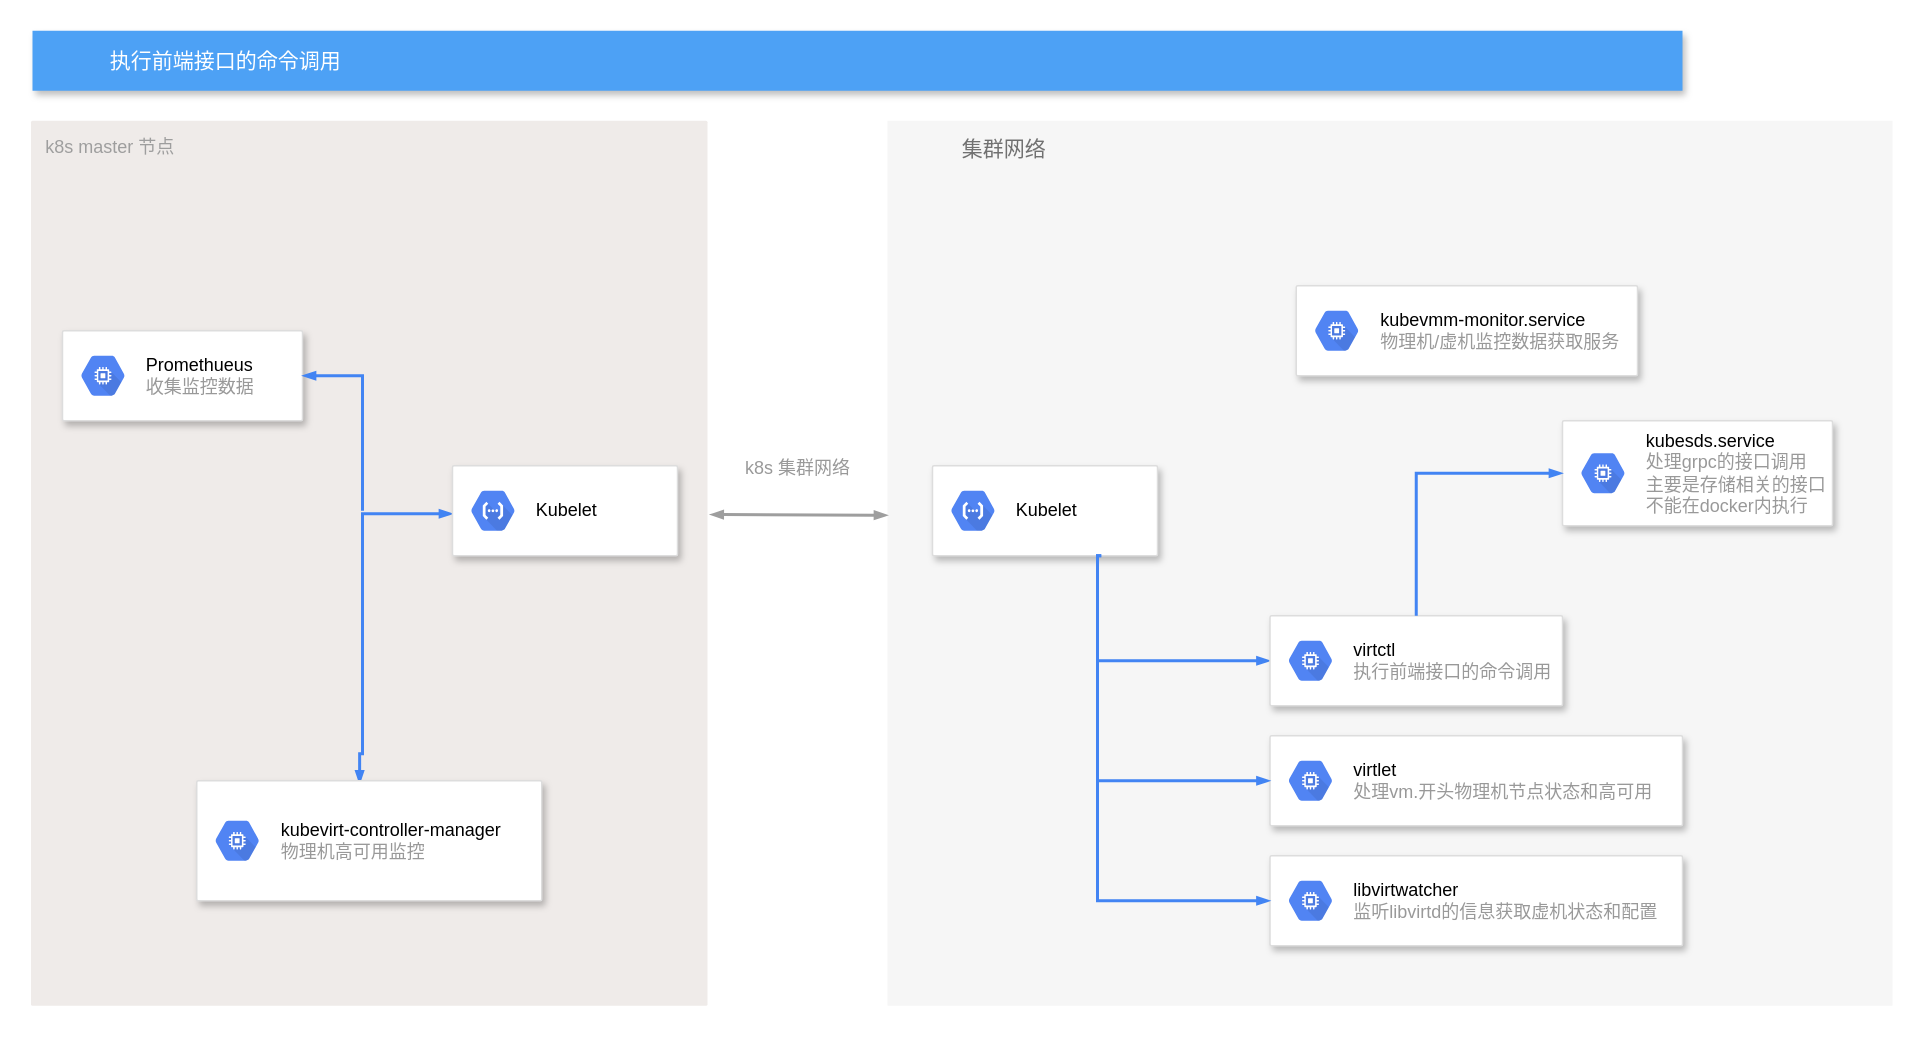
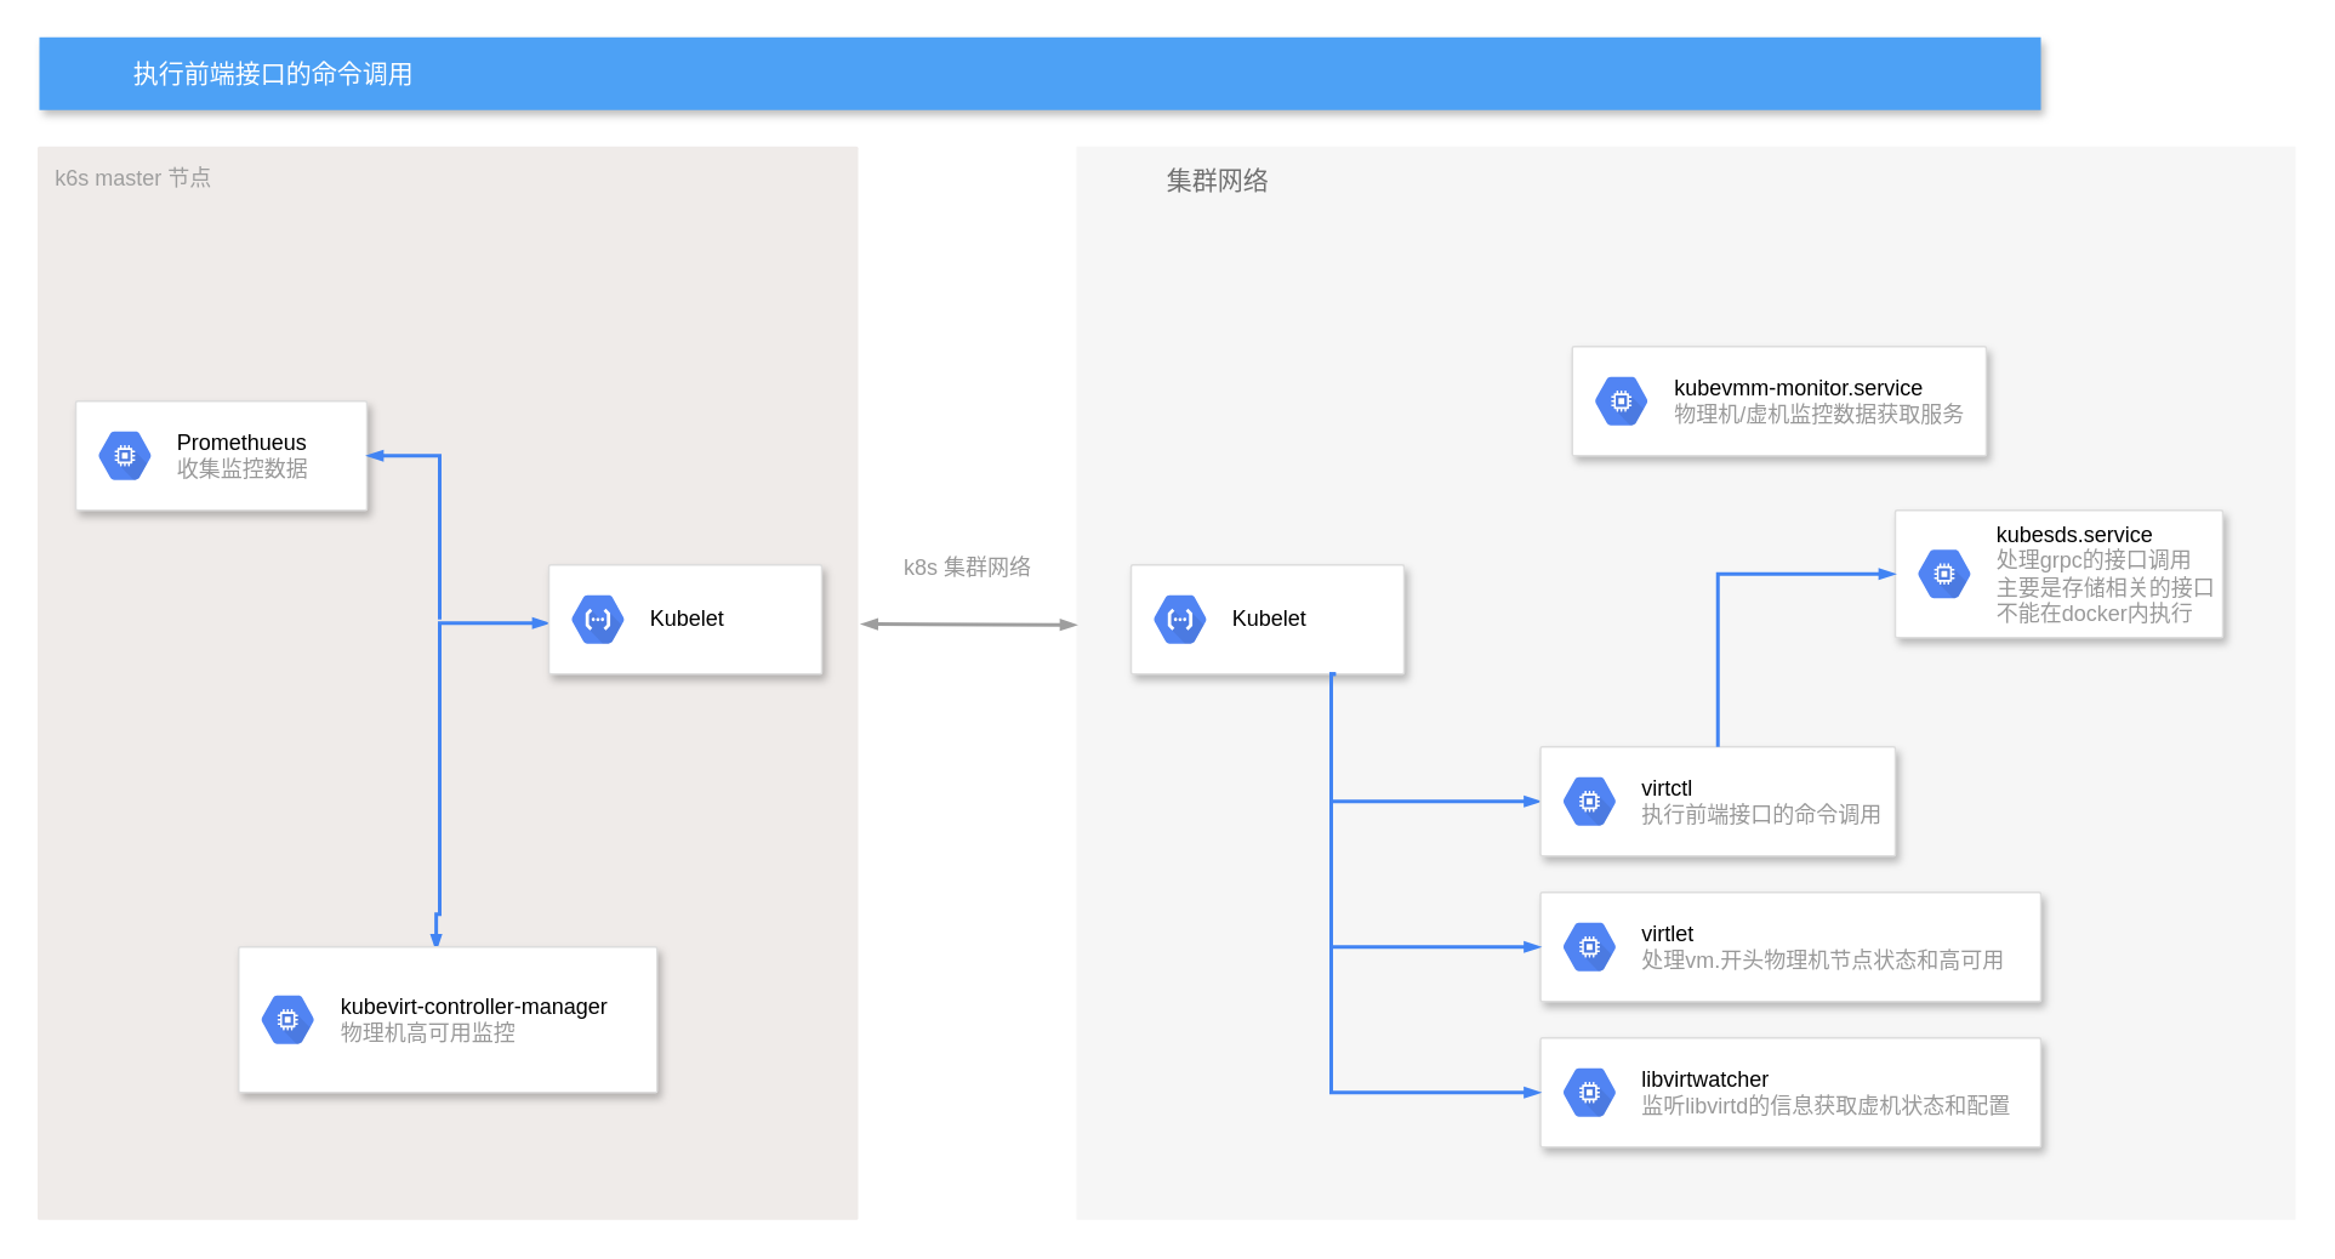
  <mxCell id="0" />
  <mxCell id="1" parent="0" />
  <mxCell id="2" value="集群网络" style="fillColor=#F6F6F6;strokeColor=none;shadow=0;gradientColor=none;fontSize=14;align=left;spacing=10;fontColor=#717171;9E9E9E;verticalAlign=top;spacingTop=-4;fontStyle=0;spacingLeft=40;html=1;" parent="1" vertex="1"><mxGeometry x="591" y="80" width="670" height="590" as="geometry" /></mxCell>
  <mxCell id="3" value="执行前端接口的命令调用" style="fillColor=#4DA1F5;strokeColor=none;shadow=1;gradientColor=none;fontSize=14;align=left;spacingLeft=50;fontColor=#ffffff;html=1;" parent="1" vertex="1"><mxGeometry x="21" y="20" width="1100" height="40" as="geometry" /></mxCell>
- <mxCell id="4" value="k8s master 节点" style="rounded=1;absoluteArcSize=1;arcSize=2;html=1;strokeColor=none;gradientColor=none;shadow=0;dashed=0;strokeColor=none;fontSize=12;fontColor=#9E9E9E;align=left;verticalAlign=top;spacing=10;spacingTop=-4;fillColor=#EFEBE9;whiteSpace=wrap;" parent="1" vertex="1"><mxGeometry x="20" y="80" width="451" height="590" as="geometry" /></mxCell>
+ <mxCell id="4" value="k6s master 节点" style="rounded=1;absoluteArcSize=1;arcSize=2;html=1;strokeColor=none;gradientColor=none;shadow=0;dashed=0;strokeColor=none;fontSize=12;fontColor=#9E9E9E;align=left;verticalAlign=top;spacing=10;spacingTop=-4;fillColor=#EFEBE9;whiteSpace=wrap;" parent="1" vertex="1"><mxGeometry x="20" y="80" width="451" height="590" as="geometry" /></mxCell>
  <mxCell id="5" style="edgeStyle=orthogonalEdgeStyle;rounded=0;elbow=vertical;html=1;startArrow=blockThin;startFill=1;endArrow=blockThin;endFill=1;jettySize=auto;orthogonalLoop=1;strokeWidth=2;fontSize=10;fontColor=#999999;dashed=0;strokeColor=#4284F3;labelBackgroundColor=none;endSize=4;startSize=4;exitX=0.472;exitY=0.025;exitDx=0;exitDy=0;exitPerimeter=0;" parent="1" source="10" edge="1"><mxGeometry relative="1" as="geometry"><Array as="points"><mxPoint x="241" y="502" /><mxPoint x="241" y="342" /></Array><mxPoint x="201" y="423" as="sourcePoint" /><mxPoint x="301" y="342" as="targetPoint" /></mxGeometry></mxCell>
  <mxCell id="6" value="k8s 集群网络" style="edgeStyle=elbowEdgeStyle;rounded=0;elbow=vertical;html=1;startArrow=blockThin;startFill=1;endArrow=blockThin;endFill=1;jettySize=auto;orthogonalLoop=1;strokeWidth=2;fontSize=12;fontColor=#999999;dashed=0;strokeColor=#9E9E9E;labelBackgroundColor=#ffffff;endSize=4;startSize=4;verticalAlign=bottom;exitX=1.004;exitY=0.445;exitDx=0;exitDy=0;exitPerimeter=0;" parent="1" source="4" edge="1"><mxGeometry y="22" relative="1" as="geometry"><mxPoint as="offset" /><mxPoint x="491" y="343" as="sourcePoint" /><mxPoint x="591" y="343" as="targetPoint" /></mxGeometry></mxCell>
  <mxCell id="7" style="edgeStyle=orthogonalEdgeStyle;rounded=0;elbow=vertical;html=1;startArrow=none;startFill=1;endArrow=blockThin;endFill=1;jettySize=auto;orthogonalLoop=1;strokeWidth=2;fontSize=10;fontColor=#999999;dashed=0;strokeColor=#4284F3;labelBackgroundColor=none;endSize=4;startSize=4;" parent="1" edge="1"><mxGeometry relative="1" as="geometry"><Array as="points"><mxPoint x="731" y="340" /><mxPoint x="731" y="440" /></Array><mxPoint x="771" y="340" as="sourcePoint" /><mxPoint x="846" y="440" as="targetPoint" /></mxGeometry></mxCell>
  <mxCell id="8" value="" style="strokeColor=#dddddd;shadow=1;strokeWidth=1;rounded=1;absoluteArcSize=1;arcSize=2;" parent="1" vertex="1"><mxGeometry x="301" y="310" width="150" height="60" as="geometry" /></mxCell>
  <mxCell id="9" value="&lt;font color=&quot;#000000&quot;&gt;Kubelet&lt;/font&gt;&lt;br&gt;" style="dashed=0;connectable=0;html=1;fillColor=#5184F3;strokeColor=none;shape=mxgraph.gcp2.hexIcon;prIcon=cloud_functions;part=1;labelPosition=right;verticalLabelPosition=middle;align=left;verticalAlign=middle;spacingLeft=5;fontColor=#999999;fontSize=12;" parent="8" vertex="1"><mxGeometry y="0.5" width="44" height="39" relative="1" as="geometry"><mxPoint x="5" y="-19.5" as="offset" /></mxGeometry></mxCell>
  <mxCell id="10" value="" style="strokeColor=#dddddd;shadow=1;strokeWidth=1;rounded=1;absoluteArcSize=1;arcSize=2;" parent="1" vertex="1"><mxGeometry x="130.5" y="520" width="230" height="80" as="geometry" /></mxCell>
  <mxCell id="11" value="&lt;font color=&quot;#000000&quot;&gt;kubevirt-controller-manager&lt;/font&gt;&lt;br&gt;物理机高可用监控" style="dashed=0;connectable=0;html=1;fillColor=#5184F3;strokeColor=none;shape=mxgraph.gcp2.hexIcon;prIcon=compute_engine;part=1;labelPosition=right;verticalLabelPosition=middle;align=left;verticalAlign=middle;spacingLeft=5;fontColor=#999999;fontSize=12;" parent="10" vertex="1"><mxGeometry y="0.5" width="44" height="39" relative="1" as="geometry"><mxPoint x="5" y="-19.5" as="offset" /></mxGeometry></mxCell>
  <mxCell id="12" value="" style="strokeColor=#dddddd;shadow=1;strokeWidth=1;rounded=1;absoluteArcSize=1;arcSize=2;" parent="1" vertex="1"><mxGeometry x="41" y="220" width="160" height="60" as="geometry" /></mxCell>
  <mxCell id="13" value="&lt;font color=&quot;#000000&quot;&gt;Promethueus&lt;/font&gt;&lt;br&gt;收集监控数据" style="dashed=0;connectable=0;html=1;fillColor=#5184F3;strokeColor=none;shape=mxgraph.gcp2.hexIcon;prIcon=compute_engine;part=1;labelPosition=right;verticalLabelPosition=middle;align=left;verticalAlign=middle;spacingLeft=5;fontColor=#999999;fontSize=12;" parent="12" vertex="1"><mxGeometry y="0.5" width="44" height="39" relative="1" as="geometry"><mxPoint x="5" y="-19.5" as="offset" /></mxGeometry></mxCell>
  <mxCell id="14" value="" style="edgeStyle=orthogonalEdgeStyle;fontSize=12;html=1;endArrow=blockThin;endFill=1;rounded=0;strokeWidth=2;endSize=4;startSize=4;dashed=0;strokeColor=#4284F3;entryX=1;entryY=0.5;entryDx=0;entryDy=0;" parent="1" target="12" edge="1"><mxGeometry width="100" relative="1" as="geometry"><mxPoint x="241" y="340" as="sourcePoint" /><mxPoint x="361" y="280" as="targetPoint" /><Array as="points"><mxPoint x="241" y="250" /></Array></mxGeometry></mxCell>
  <mxCell id="15" value="" style="strokeColor=#dddddd;shadow=1;strokeWidth=1;rounded=1;absoluteArcSize=1;arcSize=2;" parent="1" vertex="1"><mxGeometry x="621" y="310" width="150" height="60" as="geometry" /></mxCell>
  <mxCell id="16" value="&lt;font color=&quot;#000000&quot;&gt;Kubelet&lt;/font&gt;&lt;br&gt;" style="dashed=0;connectable=0;html=1;fillColor=#5184F3;strokeColor=none;shape=mxgraph.gcp2.hexIcon;prIcon=cloud_functions;part=1;labelPosition=right;verticalLabelPosition=middle;align=left;verticalAlign=middle;spacingLeft=5;fontColor=#999999;fontSize=12;" parent="15" vertex="1"><mxGeometry y="0.5" width="44" height="39" relative="1" as="geometry"><mxPoint x="5" y="-19.5" as="offset" /></mxGeometry></mxCell>
  <mxCell id="17" value="" style="strokeColor=#dddddd;shadow=1;strokeWidth=1;rounded=1;absoluteArcSize=1;arcSize=2;" parent="1" vertex="1"><mxGeometry x="846" y="410" width="195" height="60" as="geometry" /></mxCell>
  <mxCell id="18" value="&lt;font color=&quot;#000000&quot;&gt;virtctl&lt;/font&gt;&lt;br&gt;执行前端接口的命令调用" style="dashed=0;connectable=0;html=1;fillColor=#5184F3;strokeColor=none;shape=mxgraph.gcp2.hexIcon;prIcon=compute_engine;part=1;labelPosition=right;verticalLabelPosition=middle;align=left;verticalAlign=middle;spacingLeft=5;fontColor=#999999;fontSize=12;" parent="17" vertex="1"><mxGeometry y="0.5" width="44" height="39" relative="1" as="geometry"><mxPoint x="5" y="-19.5" as="offset" /></mxGeometry></mxCell>
  <mxCell id="19" value="" style="strokeColor=#dddddd;shadow=1;strokeWidth=1;rounded=1;absoluteArcSize=1;arcSize=2;" parent="1" vertex="1"><mxGeometry x="846" y="490" width="275" height="60" as="geometry" /></mxCell>
  <mxCell id="20" value="&lt;font color=&quot;#000000&quot;&gt;virtlet&lt;/font&gt;&lt;br&gt;处理vm.开头物理机节点状态和高可用" style="dashed=0;connectable=0;html=1;fillColor=#5184F3;strokeColor=none;shape=mxgraph.gcp2.hexIcon;prIcon=compute_engine;part=1;labelPosition=right;verticalLabelPosition=middle;align=left;verticalAlign=middle;spacingLeft=5;fontColor=#999999;fontSize=12;" parent="19" vertex="1"><mxGeometry y="0.5" width="44" height="39" relative="1" as="geometry"><mxPoint x="5" y="-19.5" as="offset" /></mxGeometry></mxCell>
  <mxCell id="21" value="" style="strokeColor=#dddddd;shadow=1;strokeWidth=1;rounded=1;absoluteArcSize=1;arcSize=2;" parent="1" vertex="1"><mxGeometry x="846" y="570" width="275" height="60" as="geometry" /></mxCell>
  <mxCell id="22" value="&lt;font color=&quot;#000000&quot;&gt;libvirtwatcher&lt;/font&gt;&lt;br&gt;监听libvirtd的信息获取虚机状态和配置" style="dashed=0;connectable=0;html=1;fillColor=#5184F3;strokeColor=none;shape=mxgraph.gcp2.hexIcon;prIcon=compute_engine;part=1;labelPosition=right;verticalLabelPosition=middle;align=left;verticalAlign=middle;spacingLeft=5;fontColor=#999999;fontSize=12;" parent="21" vertex="1"><mxGeometry y="0.5" width="44" height="39" relative="1" as="geometry"><mxPoint x="5" y="-19.5" as="offset" /></mxGeometry></mxCell>
  <mxCell id="23" value="" style="strokeColor=#dddddd;shadow=1;strokeWidth=1;rounded=1;absoluteArcSize=1;arcSize=2;" parent="1" vertex="1"><mxGeometry x="1041" y="280" width="180" height="70" as="geometry" /></mxCell>
  <mxCell id="24" value="&lt;font color=&quot;#000000&quot;&gt;kubesds.service&lt;/font&gt;&lt;br&gt;处理grpc的接口调用&lt;br&gt;主要是存储相关的接口&lt;br&gt;不能在docker内执行" style="dashed=0;connectable=0;html=1;fillColor=#5184F3;strokeColor=none;shape=mxgraph.gcp2.hexIcon;prIcon=compute_engine;part=1;labelPosition=right;verticalLabelPosition=middle;align=left;verticalAlign=middle;spacingLeft=5;fontColor=#999999;fontSize=12;" parent="23" vertex="1"><mxGeometry y="0.5" width="44" height="39" relative="1" as="geometry"><mxPoint x="5" y="-19.5" as="offset" /></mxGeometry></mxCell>
  <mxCell id="25" value="" style="strokeColor=#dddddd;shadow=1;strokeWidth=1;rounded=1;absoluteArcSize=1;arcSize=2;" parent="1" vertex="1"><mxGeometry x="863.5" y="190" width="227.5" height="60" as="geometry" /></mxCell>
  <mxCell id="26" value="&lt;font color=&quot;#000000&quot;&gt;kubevmm-monitor.service&lt;/font&gt;&lt;br&gt;物理机/虚机监控数据获取服务" style="dashed=0;connectable=0;html=1;fillColor=#5184F3;strokeColor=none;shape=mxgraph.gcp2.hexIcon;prIcon=compute_engine;part=1;labelPosition=right;verticalLabelPosition=middle;align=left;verticalAlign=middle;spacingLeft=5;fontColor=#999999;fontSize=12;" parent="25" vertex="1"><mxGeometry y="0.5" width="44" height="39" relative="1" as="geometry"><mxPoint x="5" y="-19.5" as="offset" /></mxGeometry></mxCell>
  <mxCell id="27" value="" style="edgeStyle=orthogonalEdgeStyle;fontSize=12;html=1;endArrow=blockThin;endFill=1;rounded=0;strokeWidth=2;endSize=4;startSize=4;dashed=0;strokeColor=#4284F3;exitX=0.5;exitY=0;exitDx=0;exitDy=0;entryX=0;entryY=0.5;entryDx=0;entryDy=0;" parent="1" source="17" target="23" edge="1"><mxGeometry width="100" relative="1" as="geometry"><mxPoint x="1001" y="500" as="sourcePoint" /><mxPoint x="1101" y="500" as="targetPoint" /><Array as="points"><mxPoint x="944" y="315" /></Array></mxGeometry></mxCell>
  <mxCell id="28" value="" style="edgeStyle=orthogonalEdgeStyle;fontSize=12;html=1;endArrow=blockThin;endFill=1;rounded=0;strokeWidth=2;endSize=4;startSize=4;dashed=0;strokeColor=#4284F3;exitX=0.75;exitY=1;exitDx=0;exitDy=0;entryX=0;entryY=0.5;entryDx=0;entryDy=0;" parent="1" source="15" target="19" edge="1"><mxGeometry width="100" relative="1" as="geometry"><mxPoint x="801" y="500" as="sourcePoint" /><mxPoint x="901" y="500" as="targetPoint" /><Array as="points"><mxPoint x="731" y="370" /><mxPoint x="731" y="520" /></Array></mxGeometry></mxCell>
  <mxCell id="29" value="" style="edgeStyle=orthogonalEdgeStyle;fontSize=12;html=1;endArrow=blockThin;endFill=1;rounded=0;strokeWidth=2;endSize=4;startSize=4;dashed=0;strokeColor=#4284F3;exitX=0.75;exitY=1;exitDx=0;exitDy=0;entryX=0;entryY=0.5;entryDx=0;entryDy=0;" parent="1" source="15" target="21" edge="1"><mxGeometry width="100" relative="1" as="geometry"><mxPoint x="801" y="500" as="sourcePoint" /><mxPoint x="901" y="500" as="targetPoint" /><Array as="points"><mxPoint x="731" y="370" /><mxPoint x="731" y="600" /></Array></mxGeometry></mxCell>
